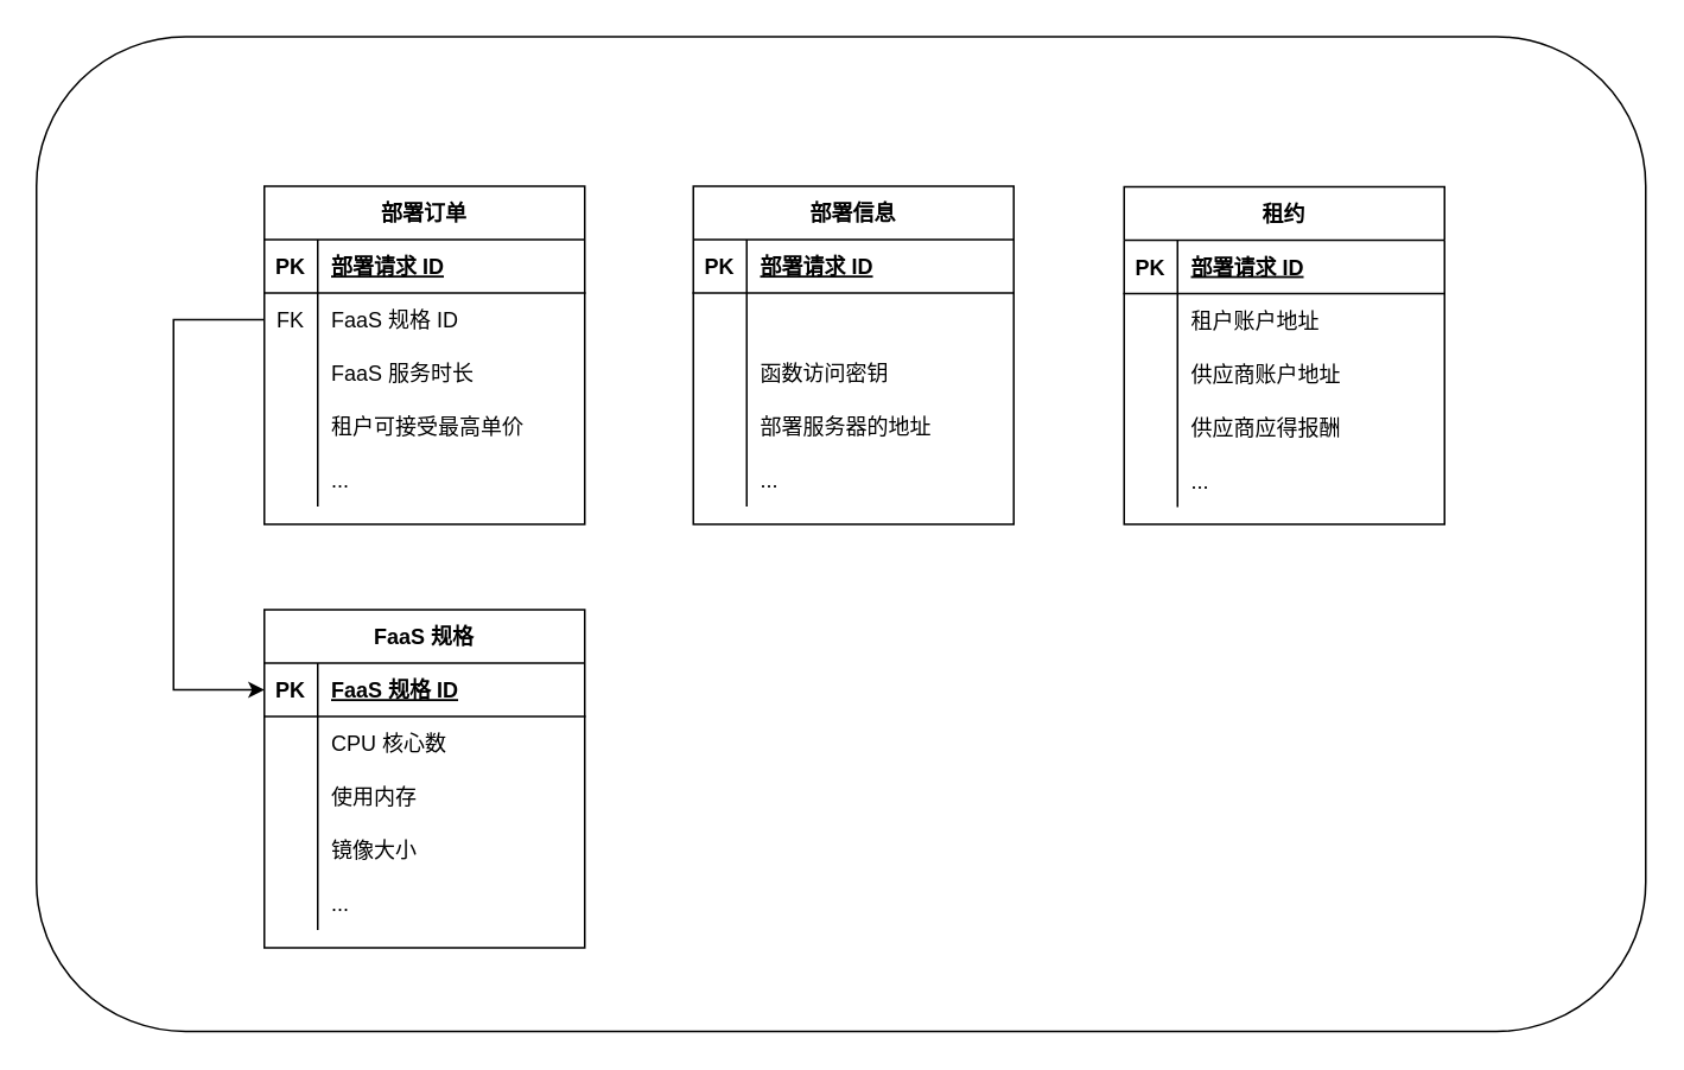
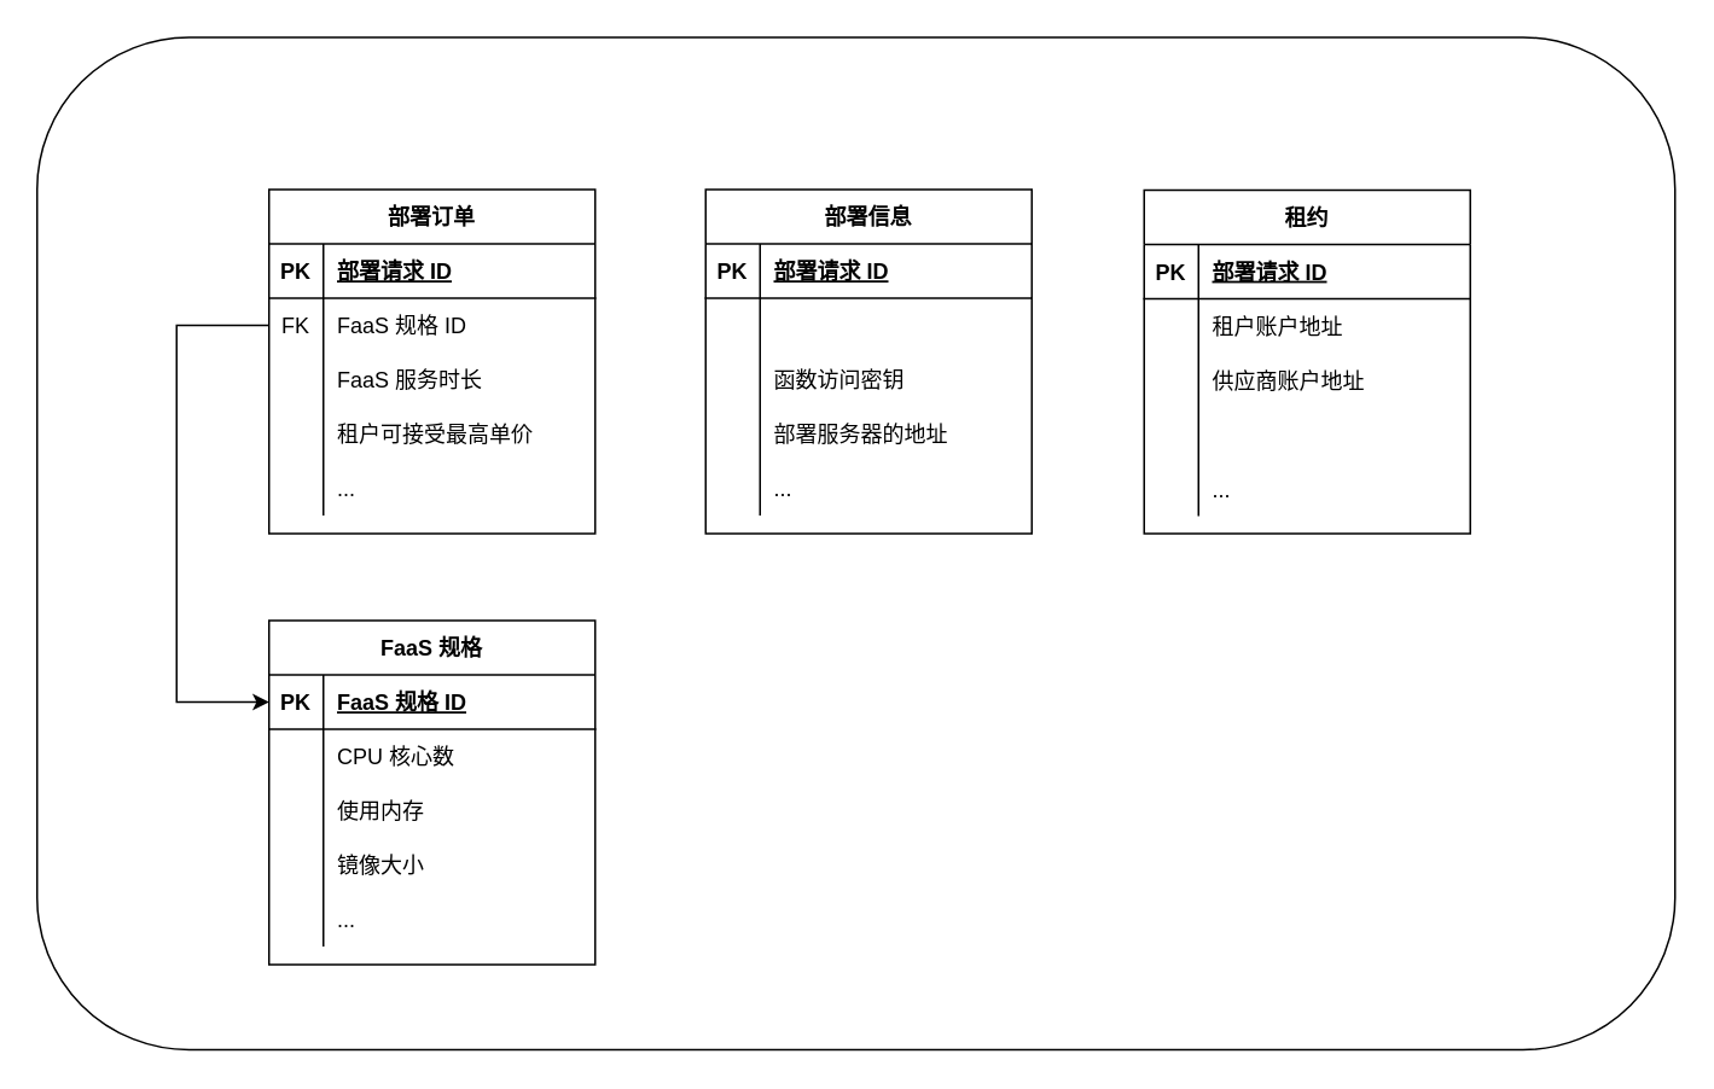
  <mxCell id="0" />
  <mxCell id="1" parent="0" />
  <mxCell id="2" value="" style="rounded=1;whiteSpace=wrap;html=1;" parent="1" vertex="1"><mxGeometry x="20" y="20" width="904" height="559" as="geometry" /></mxCell>
  <mxCell id="3" value="部署订单" style="shape=table;startSize=30;container=1;collapsible=1;childLayout=tableLayout;fixedRows=1;rowLines=0;fontStyle=1;align=center;resizeLast=1;" parent="1" vertex="1"><mxGeometry x="148" y="104" width="180" height="190" as="geometry" /></mxCell>
  <mxCell id="4" value="" style="shape=partialRectangle;collapsible=0;dropTarget=0;pointerEvents=0;fillColor=none;top=0;left=0;bottom=1;right=0;points=[[0,0.5],[1,0.5]];portConstraint=eastwest;" parent="3" vertex="1"><mxGeometry y="30" width="180" height="30" as="geometry" /></mxCell>
  <mxCell id="5" value="PK" style="shape=partialRectangle;connectable=0;fillColor=none;top=0;left=0;bottom=0;right=0;fontStyle=1;overflow=hidden;" parent="4" vertex="1"><mxGeometry width="30" height="30" as="geometry" /></mxCell>
  <mxCell id="6" value="部署请求 ID" style="shape=partialRectangle;connectable=0;fillColor=none;top=0;left=0;bottom=0;right=0;align=left;spacingLeft=6;fontStyle=5;overflow=hidden;" parent="4" vertex="1"><mxGeometry x="30" width="150" height="30" as="geometry" /></mxCell>
  <mxCell id="7" value="" style="shape=partialRectangle;collapsible=0;dropTarget=0;pointerEvents=0;fillColor=none;top=0;left=0;bottom=0;right=0;points=[[0,0.5],[1,0.5]];portConstraint=eastwest;" parent="3" vertex="1"><mxGeometry y="60" width="180" height="30" as="geometry" /></mxCell>
  <mxCell id="8" value="FK" style="shape=partialRectangle;connectable=0;fillColor=none;top=0;left=0;bottom=0;right=0;editable=1;overflow=hidden;" parent="7" vertex="1"><mxGeometry width="30" height="30" as="geometry" /></mxCell>
  <mxCell id="9" value="FaaS 规格 ID" style="shape=partialRectangle;connectable=0;fillColor=none;top=0;left=0;bottom=0;right=0;align=left;spacingLeft=6;overflow=hidden;" parent="7" vertex="1"><mxGeometry x="30" width="150" height="30" as="geometry" /></mxCell>
  <mxCell id="10" value="" style="shape=partialRectangle;collapsible=0;dropTarget=0;pointerEvents=0;fillColor=none;top=0;left=0;bottom=0;right=0;points=[[0,0.5],[1,0.5]];portConstraint=eastwest;" parent="3" vertex="1"><mxGeometry y="90" width="180" height="30" as="geometry" /></mxCell>
  <mxCell id="11" value="" style="shape=partialRectangle;connectable=0;fillColor=none;top=0;left=0;bottom=0;right=0;editable=1;overflow=hidden;" parent="10" vertex="1"><mxGeometry width="30" height="30" as="geometry" /></mxCell>
  <mxCell id="12" value="FaaS 服务时长" style="shape=partialRectangle;connectable=0;fillColor=none;top=0;left=0;bottom=0;right=0;align=left;spacingLeft=6;overflow=hidden;" parent="10" vertex="1"><mxGeometry x="30" width="150" height="30" as="geometry" /></mxCell>
  <mxCell id="13" value="" style="shape=partialRectangle;collapsible=0;dropTarget=0;pointerEvents=0;fillColor=none;top=0;left=0;bottom=0;right=0;points=[[0,0.5],[1,0.5]];portConstraint=eastwest;" parent="3" vertex="1"><mxGeometry y="120" width="180" height="30" as="geometry" /></mxCell>
  <mxCell id="14" value="" style="shape=partialRectangle;connectable=0;fillColor=none;top=0;left=0;bottom=0;right=0;editable=1;overflow=hidden;" parent="13" vertex="1"><mxGeometry width="30" height="30" as="geometry" /></mxCell>
  <mxCell id="15" value="租户可接受最高单价" style="shape=partialRectangle;connectable=0;fillColor=none;top=0;left=0;bottom=0;right=0;align=left;spacingLeft=6;overflow=hidden;" parent="13" vertex="1"><mxGeometry x="30" width="150" height="30" as="geometry" /></mxCell>
  <mxCell id="16" style="shape=partialRectangle;collapsible=0;dropTarget=0;pointerEvents=0;fillColor=none;top=0;left=0;bottom=0;right=0;points=[[0,0.5],[1,0.5]];portConstraint=eastwest;" parent="3" vertex="1"><mxGeometry y="150" width="180" height="30" as="geometry" /></mxCell>
  <mxCell id="17" style="shape=partialRectangle;connectable=0;fillColor=none;top=0;left=0;bottom=0;right=0;editable=1;overflow=hidden;" parent="16" vertex="1"><mxGeometry width="30" height="30" as="geometry" /></mxCell>
  <mxCell id="18" value="..." style="shape=partialRectangle;connectable=0;fillColor=none;top=0;left=0;bottom=0;right=0;align=left;spacingLeft=6;overflow=hidden;" parent="16" vertex="1"><mxGeometry x="30" width="150" height="30" as="geometry" /></mxCell>
  <mxCell id="19" value="部署信息" style="shape=table;startSize=30;container=1;collapsible=1;childLayout=tableLayout;fixedRows=1;rowLines=0;fontStyle=1;align=center;resizeLast=1;" parent="1" vertex="1"><mxGeometry x="389" y="104" width="180" height="190" as="geometry"><mxRectangle x="403" y="209" width="75" height="30" as="alternateBounds" /></mxGeometry></mxCell>
  <mxCell id="20" value="" style="shape=partialRectangle;collapsible=0;dropTarget=0;pointerEvents=0;fillColor=none;top=0;left=0;bottom=1;right=0;points=[[0,0.5],[1,0.5]];portConstraint=eastwest;" parent="19" vertex="1"><mxGeometry y="30" width="180" height="30" as="geometry" /></mxCell>
  <mxCell id="21" value="PK" style="shape=partialRectangle;connectable=0;fillColor=none;top=0;left=0;bottom=0;right=0;fontStyle=1;overflow=hidden;" parent="20" vertex="1"><mxGeometry width="30" height="30" as="geometry" /></mxCell>
  <mxCell id="22" value="部署请求 ID" style="shape=partialRectangle;connectable=0;fillColor=none;top=0;left=0;bottom=0;right=0;align=left;spacingLeft=6;fontStyle=5;overflow=hidden;" parent="20" vertex="1"><mxGeometry x="30" width="150" height="30" as="geometry" /></mxCell>
  <mxCell id="23" value="" style="shape=partialRectangle;collapsible=0;dropTarget=0;pointerEvents=0;fillColor=none;top=0;left=0;bottom=0;right=0;points=[[0,0.5],[1,0.5]];portConstraint=eastwest;" parent="19" vertex="1"><mxGeometry y="60" width="180" height="30" as="geometry" /></mxCell>
  <mxCell id="24" value="" style="shape=partialRectangle;connectable=0;fillColor=none;top=0;left=0;bottom=0;right=0;editable=1;overflow=hidden;" parent="23" vertex="1"><mxGeometry width="30" height="30" as="geometry" /></mxCell>
  <mxCell id="25" value="" style="shape=partialRectangle;collapsible=0;dropTarget=0;pointerEvents=0;fillColor=none;top=0;left=0;bottom=0;right=0;points=[[0,0.5],[1,0.5]];portConstraint=eastwest;" parent="19" vertex="1"><mxGeometry y="90" width="180" height="30" as="geometry" /></mxCell>
  <mxCell id="26" value="" style="shape=partialRectangle;connectable=0;fillColor=none;top=0;left=0;bottom=0;right=0;editable=1;overflow=hidden;" parent="25" vertex="1"><mxGeometry width="30" height="30" as="geometry" /></mxCell>
  <mxCell id="27" value="函数访问密钥" style="shape=partialRectangle;connectable=0;fillColor=none;top=0;left=0;bottom=0;right=0;align=left;spacingLeft=6;overflow=hidden;" parent="25" vertex="1"><mxGeometry x="30" width="150" height="30" as="geometry" /></mxCell>
  <mxCell id="28" value="" style="shape=partialRectangle;collapsible=0;dropTarget=0;pointerEvents=0;fillColor=none;top=0;left=0;bottom=0;right=0;points=[[0,0.5],[1,0.5]];portConstraint=eastwest;" parent="19" vertex="1"><mxGeometry y="120" width="180" height="30" as="geometry" /></mxCell>
  <mxCell id="29" value="" style="shape=partialRectangle;connectable=0;fillColor=none;top=0;left=0;bottom=0;right=0;editable=1;overflow=hidden;" parent="28" vertex="1"><mxGeometry width="30" height="30" as="geometry" /></mxCell>
  <mxCell id="30" value="部署服务器的地址" style="shape=partialRectangle;connectable=0;fillColor=none;top=0;left=0;bottom=0;right=0;align=left;spacingLeft=6;overflow=hidden;" parent="28" vertex="1"><mxGeometry x="30" width="150" height="30" as="geometry" /></mxCell>
  <mxCell id="31" style="shape=partialRectangle;collapsible=0;dropTarget=0;pointerEvents=0;fillColor=none;top=0;left=0;bottom=0;right=0;points=[[0,0.5],[1,0.5]];portConstraint=eastwest;" parent="19" vertex="1"><mxGeometry y="150" width="180" height="30" as="geometry" /></mxCell>
  <mxCell id="32" style="shape=partialRectangle;connectable=0;fillColor=none;top=0;left=0;bottom=0;right=0;editable=1;overflow=hidden;" parent="31" vertex="1"><mxGeometry width="30" height="30" as="geometry" /></mxCell>
  <mxCell id="33" value="..." style="shape=partialRectangle;connectable=0;fillColor=none;top=0;left=0;bottom=0;right=0;align=left;spacingLeft=6;overflow=hidden;" parent="31" vertex="1"><mxGeometry x="30" width="150" height="30" as="geometry" /></mxCell>
  <mxCell id="34" value="租约" style="shape=table;startSize=30;container=1;collapsible=1;childLayout=tableLayout;fixedRows=1;rowLines=0;fontStyle=1;align=center;resizeLast=1;" parent="1" vertex="1"><mxGeometry x="631" y="104.25" width="180" height="189.75" as="geometry" /></mxCell>
  <mxCell id="35" value="" style="shape=partialRectangle;collapsible=0;dropTarget=0;pointerEvents=0;fillColor=none;top=0;left=0;bottom=1;right=0;points=[[0,0.5],[1,0.5]];portConstraint=eastwest;" parent="34" vertex="1"><mxGeometry y="30" width="180" height="30" as="geometry" /></mxCell>
  <mxCell id="36" value="PK" style="shape=partialRectangle;connectable=0;fillColor=none;top=0;left=0;bottom=0;right=0;fontStyle=1;overflow=hidden;" parent="35" vertex="1"><mxGeometry width="30" height="30" as="geometry" /></mxCell>
  <mxCell id="37" value="部署请求 ID" style="shape=partialRectangle;connectable=0;fillColor=none;top=0;left=0;bottom=0;right=0;align=left;spacingLeft=6;fontStyle=5;overflow=hidden;" parent="35" vertex="1"><mxGeometry x="30" width="150" height="30" as="geometry" /></mxCell>
  <mxCell id="38" value="" style="shape=partialRectangle;collapsible=0;dropTarget=0;pointerEvents=0;fillColor=none;top=0;left=0;bottom=0;right=0;points=[[0,0.5],[1,0.5]];portConstraint=eastwest;" parent="34" vertex="1"><mxGeometry y="60" width="180" height="30" as="geometry" /></mxCell>
  <mxCell id="39" value="" style="shape=partialRectangle;connectable=0;fillColor=none;top=0;left=0;bottom=0;right=0;editable=1;overflow=hidden;" parent="38" vertex="1"><mxGeometry width="30" height="30" as="geometry" /></mxCell>
  <mxCell id="40" value="租户账户地址" style="shape=partialRectangle;connectable=0;fillColor=none;top=0;left=0;bottom=0;right=0;align=left;spacingLeft=6;overflow=hidden;" parent="38" vertex="1"><mxGeometry x="30" width="150" height="30" as="geometry" /></mxCell>
  <mxCell id="41" value="" style="shape=partialRectangle;collapsible=0;dropTarget=0;pointerEvents=0;fillColor=none;top=0;left=0;bottom=0;right=0;points=[[0,0.5],[1,0.5]];portConstraint=eastwest;" parent="34" vertex="1"><mxGeometry y="90" width="180" height="30" as="geometry" /></mxCell>
  <mxCell id="42" value="" style="shape=partialRectangle;connectable=0;fillColor=none;top=0;left=0;bottom=0;right=0;editable=1;overflow=hidden;" parent="41" vertex="1"><mxGeometry width="30" height="30" as="geometry" /></mxCell>
  <mxCell id="43" value="供应商账户地址" style="shape=partialRectangle;connectable=0;fillColor=none;top=0;left=0;bottom=0;right=0;align=left;spacingLeft=6;overflow=hidden;" parent="41" vertex="1"><mxGeometry x="30" width="150" height="30" as="geometry" /></mxCell>
  <mxCell id="44" value="" style="shape=partialRectangle;collapsible=0;dropTarget=0;pointerEvents=0;fillColor=none;top=0;left=0;bottom=0;right=0;points=[[0,0.5],[1,0.5]];portConstraint=eastwest;" parent="34" vertex="1"><mxGeometry y="120" width="180" height="30" as="geometry" /></mxCell>
  <mxCell id="45" value="" style="shape=partialRectangle;connectable=0;fillColor=none;top=0;left=0;bottom=0;right=0;editable=1;overflow=hidden;" parent="44" vertex="1"><mxGeometry width="30" height="30" as="geometry" /></mxCell>
- <mxCell id="46" value="供应商应得报酬" style="shape=partialRectangle;connectable=0;fillColor=none;top=0;left=0;bottom=0;right=0;align=left;spacingLeft=6;overflow=hidden;" parent="44" vertex="1"><mxGeometry x="30" width="150" height="30" as="geometry" /></mxCell>
  <mxCell id="47" style="shape=partialRectangle;collapsible=0;dropTarget=0;pointerEvents=0;fillColor=none;top=0;left=0;bottom=0;right=0;points=[[0,0.5],[1,0.5]];portConstraint=eastwest;" parent="34" vertex="1"><mxGeometry y="150" width="180" height="30" as="geometry" /></mxCell>
  <mxCell id="48" style="shape=partialRectangle;connectable=0;fillColor=none;top=0;left=0;bottom=0;right=0;editable=1;overflow=hidden;" parent="47" vertex="1"><mxGeometry width="30" height="30" as="geometry" /></mxCell>
  <mxCell id="49" value="..." style="shape=partialRectangle;connectable=0;fillColor=none;top=0;left=0;bottom=0;right=0;align=left;spacingLeft=6;overflow=hidden;" parent="47" vertex="1"><mxGeometry x="30" width="150" height="30" as="geometry" /></mxCell>
  <mxCell id="50" value="FaaS 规格" style="shape=table;startSize=30;container=1;collapsible=1;childLayout=tableLayout;fixedRows=1;rowLines=0;fontStyle=1;align=center;resizeLast=1;" parent="1" vertex="1"><mxGeometry x="148" y="342" width="180" height="190" as="geometry" /></mxCell>
  <mxCell id="51" value="" style="shape=partialRectangle;collapsible=0;dropTarget=0;pointerEvents=0;fillColor=none;top=0;left=0;bottom=1;right=0;points=[[0,0.5],[1,0.5]];portConstraint=eastwest;" parent="50" vertex="1"><mxGeometry y="30" width="180" height="30" as="geometry" /></mxCell>
  <mxCell id="52" value="PK" style="shape=partialRectangle;connectable=0;fillColor=none;top=0;left=0;bottom=0;right=0;fontStyle=1;overflow=hidden;" parent="51" vertex="1"><mxGeometry width="30" height="30" as="geometry" /></mxCell>
  <mxCell id="53" value="FaaS 规格 ID" style="shape=partialRectangle;connectable=0;fillColor=none;top=0;left=0;bottom=0;right=0;align=left;spacingLeft=6;fontStyle=5;overflow=hidden;" parent="51" vertex="1"><mxGeometry x="30" width="150" height="30" as="geometry" /></mxCell>
  <mxCell id="54" value="" style="shape=partialRectangle;collapsible=0;dropTarget=0;pointerEvents=0;fillColor=none;top=0;left=0;bottom=0;right=0;points=[[0,0.5],[1,0.5]];portConstraint=eastwest;" parent="50" vertex="1"><mxGeometry y="60" width="180" height="30" as="geometry" /></mxCell>
  <mxCell id="55" value="" style="shape=partialRectangle;connectable=0;fillColor=none;top=0;left=0;bottom=0;right=0;editable=1;overflow=hidden;" parent="54" vertex="1"><mxGeometry width="30" height="30" as="geometry" /></mxCell>
  <mxCell id="56" value="CPU 核心数" style="shape=partialRectangle;connectable=0;fillColor=none;top=0;left=0;bottom=0;right=0;align=left;spacingLeft=6;overflow=hidden;" parent="54" vertex="1"><mxGeometry x="30" width="150" height="30" as="geometry" /></mxCell>
  <mxCell id="57" value="" style="shape=partialRectangle;collapsible=0;dropTarget=0;pointerEvents=0;fillColor=none;top=0;left=0;bottom=0;right=0;points=[[0,0.5],[1,0.5]];portConstraint=eastwest;" parent="50" vertex="1"><mxGeometry y="90" width="180" height="30" as="geometry" /></mxCell>
  <mxCell id="58" value="" style="shape=partialRectangle;connectable=0;fillColor=none;top=0;left=0;bottom=0;right=0;editable=1;overflow=hidden;" parent="57" vertex="1"><mxGeometry width="30" height="30" as="geometry" /></mxCell>
  <mxCell id="59" value="使用内存" style="shape=partialRectangle;connectable=0;fillColor=none;top=0;left=0;bottom=0;right=0;align=left;spacingLeft=6;overflow=hidden;" parent="57" vertex="1"><mxGeometry x="30" width="150" height="30" as="geometry" /></mxCell>
  <mxCell id="60" value="" style="shape=partialRectangle;collapsible=0;dropTarget=0;pointerEvents=0;fillColor=none;top=0;left=0;bottom=0;right=0;points=[[0,0.5],[1,0.5]];portConstraint=eastwest;" parent="50" vertex="1"><mxGeometry y="120" width="180" height="30" as="geometry" /></mxCell>
  <mxCell id="61" value="" style="shape=partialRectangle;connectable=0;fillColor=none;top=0;left=0;bottom=0;right=0;editable=1;overflow=hidden;" parent="60" vertex="1"><mxGeometry width="30" height="30" as="geometry" /></mxCell>
  <mxCell id="62" value="镜像大小" style="shape=partialRectangle;connectable=0;fillColor=none;top=0;left=0;bottom=0;right=0;align=left;spacingLeft=6;overflow=hidden;" parent="60" vertex="1"><mxGeometry x="30" width="150" height="30" as="geometry" /></mxCell>
  <mxCell id="63" style="shape=partialRectangle;collapsible=0;dropTarget=0;pointerEvents=0;fillColor=none;top=0;left=0;bottom=0;right=0;points=[[0,0.5],[1,0.5]];portConstraint=eastwest;" parent="50" vertex="1"><mxGeometry y="150" width="180" height="30" as="geometry" /></mxCell>
  <mxCell id="64" style="shape=partialRectangle;connectable=0;fillColor=none;top=0;left=0;bottom=0;right=0;editable=1;overflow=hidden;" parent="63" vertex="1"><mxGeometry width="30" height="30" as="geometry" /></mxCell>
  <mxCell id="65" value="..." style="shape=partialRectangle;connectable=0;fillColor=none;top=0;left=0;bottom=0;right=0;align=left;spacingLeft=6;overflow=hidden;" parent="63" vertex="1"><mxGeometry x="30" width="150" height="30" as="geometry" /></mxCell>
  <mxCell id="66" style="edgeStyle=orthogonalEdgeStyle;rounded=0;orthogonalLoop=1;jettySize=auto;html=1;entryX=0;entryY=0.5;entryDx=0;entryDy=0;" parent="1" source="7" target="51" edge="1"><mxGeometry relative="1" as="geometry"><mxPoint x="40" y="241" as="targetPoint" /><Array as="points"><mxPoint x="97" y="179" /><mxPoint x="97" y="387" /></Array></mxGeometry></mxCell>
